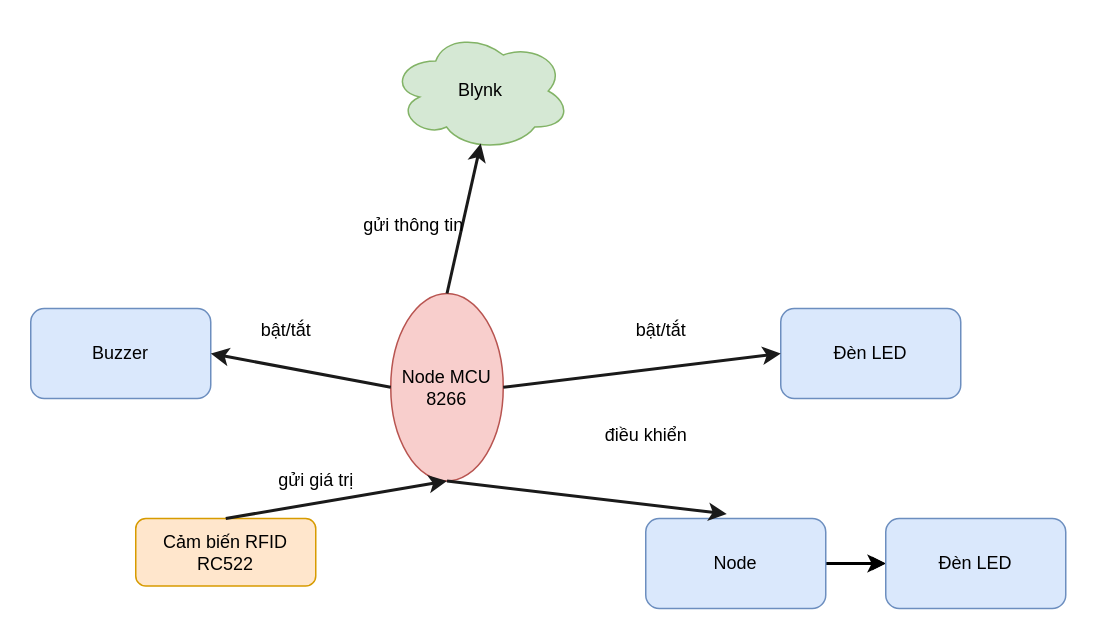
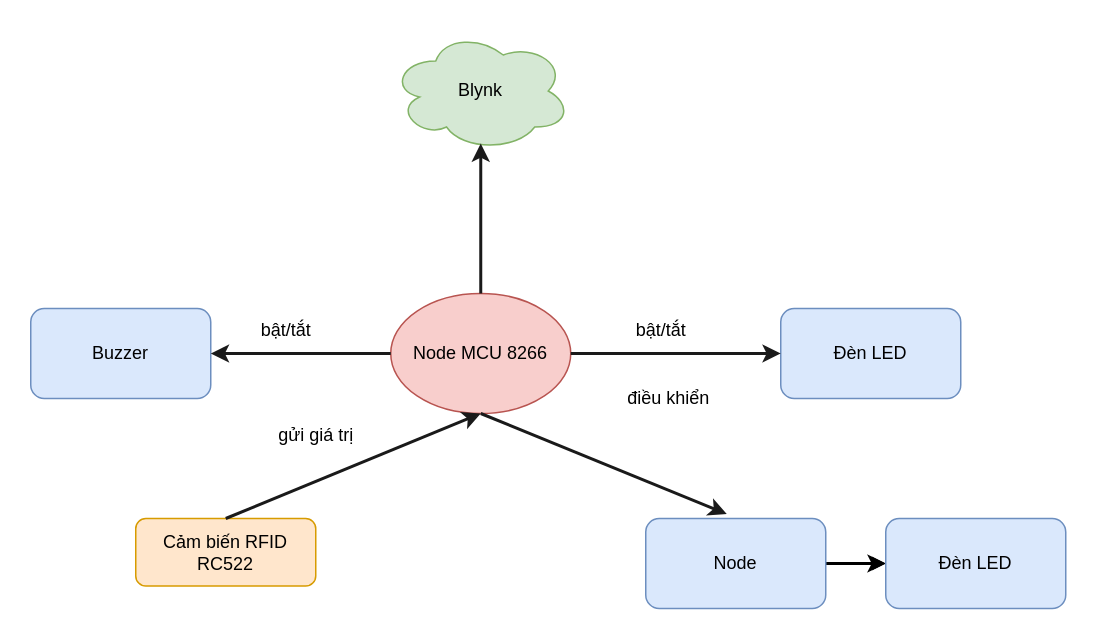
  <mxCell id="0" />
  <mxCell id="1" parent="0" />
- <mxCell id="2" value="Node MCU 8266" style="ellipse;whiteSpace=wrap;html=1;fillColor=#f8cecc;strokeColor=#b85450;" parent="1" vertex="1"><mxGeometry x="260" y="195" width="75" height="125" as="geometry" /></mxCell>
+ <mxCell id="2" value="Node MCU 8266" style="ellipse;whiteSpace=wrap;html=1;fillColor=#f8cecc;strokeColor=#b85450;" parent="1" vertex="1"><mxGeometry x="260" y="195" width="120" height="80" as="geometry" /></mxCell>
  <mxCell id="3" value="Blynk" style="ellipse;shape=cloud;whiteSpace=wrap;html=1;fillColor=#d5e8d4;strokeColor=#82b366;" parent="1" vertex="1"><mxGeometry x="260" y="20" width="120" height="80" as="geometry" /></mxCell>
  <mxCell id="4" value="Cảm biến RFID RC522" style="rounded=1;whiteSpace=wrap;html=1;fillColor=#ffe6cc;strokeColor=#d79b00;" parent="1" vertex="1"><mxGeometry x="90" y="345" width="120" height="45" as="geometry" /></mxCell>
  <mxCell id="5" value="Đèn LED" style="rounded=1;whiteSpace=wrap;html=1;fillColor=#dae8fc;strokeColor=#6c8ebf;" parent="1" vertex="1"><mxGeometry x="520" y="205" width="120" height="60" as="geometry" /></mxCell>
  <mxCell id="6" value="Buzzer" style="rounded=1;whiteSpace=wrap;html=1;fillColor=#dae8fc;strokeColor=#6c8ebf;" parent="1" vertex="1"><mxGeometry x="20" y="205" width="120" height="60" as="geometry" /></mxCell>
  <mxCell id="7" value="" style="endArrow=classic;html=1;rounded=0;strokeWidth=2;fillColor=#fff2cc;strokeColor=#1A1A1A;entryX=1;entryY=0.5;entryDx=0;entryDy=0;exitX=0;exitY=0.5;exitDx=0;exitDy=0;" parent="1" source="2" target="6" edge="1"><mxGeometry width="50" height="50" relative="1" as="geometry"><mxPoint x="200" y="465" as="sourcePoint" /><mxPoint x="250" y="415" as="targetPoint" /></mxGeometry></mxCell>
  <mxCell id="8" value="" style="endArrow=classic;html=1;rounded=0;strokeWidth=2;fillColor=#dae8fc;strokeColor=#1A1A1A;entryX=0.5;entryY=1;entryDx=0;entryDy=0;exitX=0.5;exitY=0;exitDx=0;exitDy=0;" parent="1" source="4" target="2" edge="1"><mxGeometry width="50" height="50" relative="1" as="geometry"><mxPoint x="175" y="345" as="sourcePoint" /><mxPoint x="468" y="193" as="targetPoint" /></mxGeometry></mxCell>
  <mxCell id="9" value="" style="endArrow=classic;html=1;rounded=0;strokeWidth=2;fillColor=#fff2cc;strokeColor=#1A1A1A;entryX=0;entryY=0.5;entryDx=0;entryDy=0;exitX=1;exitY=0.5;exitDx=0;exitDy=0;" parent="1" source="2" target="5" edge="1"><mxGeometry width="50" height="50" relative="1" as="geometry"><mxPoint x="450" y="165" as="sourcePoint" /><mxPoint x="130" y="240" as="targetPoint" /></mxGeometry></mxCell>
  <mxCell id="10" value="" style="endArrow=classic;html=1;rounded=0;strokeWidth=2;fillColor=#dae8fc;strokeColor=#1A1A1A;exitX=0.5;exitY=0;exitDx=0;exitDy=0;" parent="1" source="2" edge="1"><mxGeometry width="50" height="50" relative="1" as="geometry"><mxPoint x="330" y="355" as="sourcePoint" /><mxPoint x="320" y="95" as="targetPoint" /></mxGeometry></mxCell>
  <mxCell id="11" value="" style="edgeStyle=orthogonalEdgeStyle;rounded=0;orthogonalLoop=1;jettySize=auto;html=1;" edge="1" parent="1" source="13" target="15"><mxGeometry relative="1" as="geometry" /></mxCell>
  <mxCell id="12" value="" style="edgeStyle=orthogonalEdgeStyle;rounded=0;orthogonalLoop=1;jettySize=auto;html=1;strokeWidth=2;" edge="1" parent="1" source="13" target="15"><mxGeometry relative="1" as="geometry" /></mxCell>
  <mxCell id="13" value="Node" style="rounded=1;whiteSpace=wrap;html=1;fillColor=#dae8fc;strokeColor=#6c8ebf;" vertex="1" parent="1"><mxGeometry x="430" y="345" width="120" height="60" as="geometry" /></mxCell>
  <mxCell id="14" value="" style="endArrow=classic;html=1;rounded=0;strokeWidth=2;fillColor=#fff2cc;strokeColor=#1A1A1A;entryX=0.45;entryY=-0.05;entryDx=0;entryDy=0;exitX=0.5;exitY=1;exitDx=0;exitDy=0;entryPerimeter=0;" edge="1" parent="1" target="13" source="2"><mxGeometry width="50" height="50" relative="1" as="geometry"><mxPoint x="290" y="375" as="sourcePoint" /><mxPoint x="40" y="380" as="targetPoint" /></mxGeometry></mxCell>
  <mxCell id="15" value="Đèn LED" style="rounded=1;whiteSpace=wrap;html=1;fillColor=#dae8fc;strokeColor=#6c8ebf;" vertex="1" parent="1"><mxGeometry x="590" y="345" width="120" height="60" as="geometry" /></mxCell>
- <mxCell id="16" value="điều khiển" style="text;html=1;align=center;verticalAlign=middle;resizable=0;points=[];autosize=1;strokeColor=none;fillColor=none;" vertex="1" parent="1"><mxGeometry x="390" y="275" width="80" height="30" as="geometry" /></mxCell>
- <mxCell id="17" value="gửi thông tin" style="text;html=1;align=center;verticalAlign=middle;resizable=0;points=[];autosize=1;strokeColor=none;fillColor=none;" vertex="1" parent="1"><mxGeometry x="230" y="135" width="90" height="30" as="geometry" /></mxCell>
- <mxCell id="18" value="gửi giá trị" style="text;html=1;align=center;verticalAlign=middle;resizable=0;points=[];autosize=1;strokeColor=none;fillColor=none;" vertex="1" parent="1"><mxGeometry x="175" y="305" width="70" height="30" as="geometry" /></mxCell>
+ <mxCell id="16" value="điều khiển" style="text;html=1;align=center;verticalAlign=middle;resizable=0;points=[];autosize=1;strokeColor=none;fillColor=none;" vertex="1" parent="1"><mxGeometry x="405" y="250" width="80" height="30" as="geometry" /></mxCell>
+ <mxCell id="18" value="gửi giá trị" style="text;html=1;align=center;verticalAlign=middle;resizable=0;points=[];autosize=1;strokeColor=none;fillColor=none;" vertex="1" parent="1"><mxGeometry x="175" y="275" width="70" height="30" as="geometry" /></mxCell>
  <mxCell id="19" value="bật/tắt" style="text;html=1;align=center;verticalAlign=middle;resizable=0;points=[];autosize=1;strokeColor=none;fillColor=none;" vertex="1" parent="1"><mxGeometry x="410" y="205" width="60" height="30" as="geometry" /></mxCell>
  <mxCell id="20" value="bật/tắt" style="text;html=1;align=center;verticalAlign=middle;resizable=0;points=[];autosize=1;strokeColor=none;fillColor=none;" vertex="1" parent="1"><mxGeometry x="160" y="205" width="60" height="30" as="geometry" /></mxCell>
